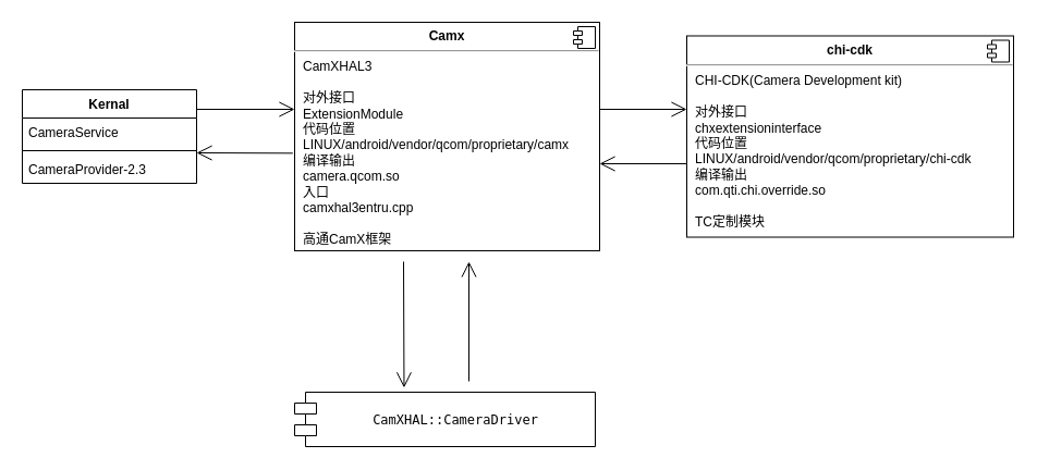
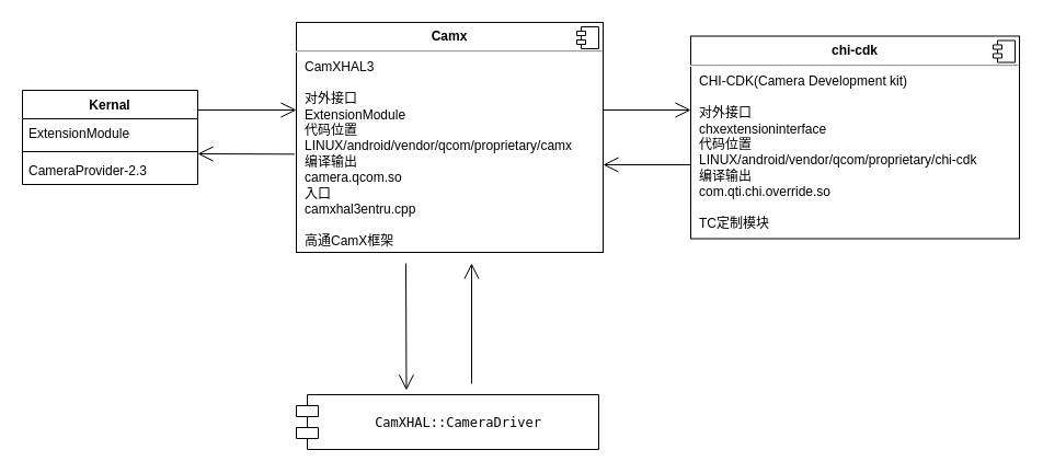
  <mxCell id="0" />
  <mxCell id="1" parent="0" />
  <mxCell id="2" value="Kernal" style="swimlane;fontStyle=1;align=center;verticalAlign=top;childLayout=stackLayout;horizontal=1;startSize=26;horizontalStack=0;resizeParent=1;resizeParentMax=0;resizeLast=0;collapsible=1;marginBottom=0;whiteSpace=wrap;html=1;" vertex="1" parent="1"><mxGeometry x="20" y="82" width="160" height="86" as="geometry" /></mxCell>
- <mxCell id="3" value="CameraService" style="text;strokeColor=none;fillColor=none;align=left;verticalAlign=top;spacingLeft=4;spacingRight=4;overflow=hidden;rotatable=0;points=[[0,0.5],[1,0.5]];portConstraint=eastwest;whiteSpace=wrap;html=1;" vertex="1" parent="2"><mxGeometry y="26" width="160" height="26" as="geometry" /></mxCell>
+ <mxCell id="3" value="ExtensionModule" style="text;strokeColor=none;fillColor=none;align=left;verticalAlign=top;spacingLeft=4;spacingRight=4;overflow=hidden;rotatable=0;points=[[0,0.5],[1,0.5]];portConstraint=eastwest;whiteSpace=wrap;html=1;" vertex="1" parent="2"><mxGeometry y="26" width="160" height="26" as="geometry" /></mxCell>
  <mxCell id="4" value="" style="line;strokeWidth=1;fillColor=none;align=left;verticalAlign=middle;spacingTop=-1;spacingLeft=3;spacingRight=3;rotatable=0;labelPosition=right;points=[];portConstraint=eastwest;strokeColor=inherit;" vertex="1" parent="2"><mxGeometry y="52" width="160" height="8" as="geometry" /></mxCell>
  <mxCell id="5" value="CameraProvider-2.3" style="text;strokeColor=none;fillColor=none;align=left;verticalAlign=top;spacingLeft=4;spacingRight=4;overflow=hidden;rotatable=0;points=[[0,0.5],[1,0.5]];portConstraint=eastwest;whiteSpace=wrap;html=1;" vertex="1" parent="2"><mxGeometry y="60" width="160" height="26" as="geometry" /></mxCell>
  <mxCell id="6" value="&lt;p style=&quot;margin:0px;margin-top:6px;text-align:center;&quot;&gt;&lt;b&gt;Camx&lt;/b&gt;&lt;/p&gt;&lt;hr&gt;&lt;p style=&quot;margin:0px;margin-left:8px;&quot;&gt;CamXHAL3&lt;/p&gt;&lt;p style=&quot;margin:0px;margin-left:8px;&quot;&gt;&lt;br&gt;对外接口&lt;/p&gt;&lt;p style=&quot;margin:0px;margin-left:8px;&quot;&gt;ExtensionModule&lt;/p&gt;&lt;p style=&quot;margin:0px;margin-left:8px;&quot;&gt;代码位置LINUX/android/vendor/qcom/proprietary/camx&lt;/p&gt;&lt;p style=&quot;margin:0px;margin-left:8px;&quot;&gt;编译输出&lt;/p&gt;&lt;p style=&quot;margin:0px;margin-left:8px;&quot;&gt;camera.qcom.so&lt;/p&gt;&lt;p style=&quot;margin:0px;margin-left:8px;&quot;&gt;入口&lt;/p&gt;&lt;p style=&quot;margin:0px;margin-left:8px;&quot;&gt;camxhal3entru.cpp&lt;/p&gt;&lt;p style=&quot;margin:0px;margin-left:8px;&quot;&gt;&lt;br&gt;&lt;/p&gt;&lt;p style=&quot;margin:0px;margin-left:8px;&quot;&gt;高通CamX框架&lt;/p&gt;" style="align=left;overflow=fill;html=1;dropTarget=0;whiteSpace=wrap;" vertex="1" parent="1"><mxGeometry x="270" y="20" width="280" height="210" as="geometry" /></mxCell>
  <mxCell id="7" value="" style="shape=component;jettyWidth=8;jettyHeight=4;" vertex="1" parent="6"><mxGeometry x="1" width="20" height="20" relative="1" as="geometry"><mxPoint x="-24" y="4" as="offset" /></mxGeometry></mxCell>
  <mxCell id="8" value="&lt;p style=&quot;margin:0px;margin-top:6px;text-align:center;&quot;&gt;&lt;b&gt;chi-cdk&lt;/b&gt;&lt;/p&gt;&lt;hr&gt;&lt;p style=&quot;margin:0px;margin-left:8px;&quot;&gt;CHI-CDK(Camera Development kit)&lt;/p&gt;&lt;p style=&quot;margin:0px;margin-left:8px;&quot;&gt;&lt;br&gt;&lt;/p&gt;&lt;p style=&quot;margin:0px;margin-left:8px;&quot;&gt;对外接口&lt;/p&gt;&lt;p style=&quot;margin:0px;margin-left:8px;&quot;&gt;chxextensioninterface&lt;/p&gt;&lt;p style=&quot;margin:0px;margin-left:8px;&quot;&gt;代码位置&lt;/p&gt;&lt;p style=&quot;margin:0px;margin-left:8px;&quot;&gt;LINUX/android/vendor/qcom/proprietary/chi-cdk&lt;/p&gt;&lt;p style=&quot;margin:0px;margin-left:8px;&quot;&gt;编译输出&lt;/p&gt;&lt;p style=&quot;margin:0px;margin-left:8px;&quot;&gt;com.qti.chi.override.so&lt;/p&gt;&lt;p style=&quot;margin:0px;margin-left:8px;&quot;&gt;&lt;br&gt;&lt;/p&gt;&lt;p style=&quot;margin:0px;margin-left:8px;&quot;&gt;TC定制模块&lt;/p&gt;" style="align=left;overflow=fill;html=1;dropTarget=0;whiteSpace=wrap;" vertex="1" parent="1"><mxGeometry x="630" y="32.5" width="300" height="185" as="geometry" /></mxCell>
  <mxCell id="9" value="" style="shape=component;jettyWidth=8;jettyHeight=4;" vertex="1" parent="8"><mxGeometry x="1" width="20" height="20" relative="1" as="geometry"><mxPoint x="-24" y="4" as="offset" /></mxGeometry></mxCell>
  <mxCell id="10" value="&lt;pre&gt;CamXHAL::CameraDriver&lt;/pre&gt;" style="shape=module;align=left;spacingLeft=20;align=center;verticalAlign=top;whiteSpace=wrap;html=1;" vertex="1" parent="1"><mxGeometry x="270" y="360" width="276" height="50" as="geometry" /></mxCell>
  <mxCell id="11" value="" style="endArrow=open;endFill=1;endSize=12;html=1;rounded=0;" edge="1" parent="1"><mxGeometry width="160" relative="1" as="geometry"><mxPoint x="180" y="100" as="sourcePoint" /><mxPoint x="270" y="100" as="targetPoint" /></mxGeometry></mxCell>
  <mxCell id="12" value="" style="endArrow=open;endFill=1;endSize=12;html=1;rounded=0;" edge="1" parent="1"><mxGeometry width="160" relative="1" as="geometry"><mxPoint x="550" y="100" as="sourcePoint" /><mxPoint x="630" y="100" as="targetPoint" /></mxGeometry></mxCell>
  <mxCell id="13" value="" style="endArrow=open;endFill=1;endSize=12;html=1;rounded=0;entryX=0.364;entryY=-0.082;entryDx=0;entryDy=0;entryPerimeter=0;" edge="1" parent="1" target="10"><mxGeometry width="160" relative="1" as="geometry"><mxPoint x="370" y="240" as="sourcePoint" /><mxPoint x="530" y="240" as="targetPoint" /></mxGeometry></mxCell>
  <mxCell id="14" value="" style="endArrow=open;endFill=1;endSize=12;html=1;rounded=0;exitX=-0.006;exitY=0.573;exitDx=0;exitDy=0;exitPerimeter=0;" edge="1" parent="1" source="6"><mxGeometry width="160" relative="1" as="geometry"><mxPoint x="260" y="140" as="sourcePoint" /><mxPoint x="180" y="140" as="targetPoint" /></mxGeometry></mxCell>
  <mxCell id="15" value="" style="endArrow=open;endFill=1;endSize=12;html=1;rounded=0;" edge="1" parent="1"><mxGeometry width="160" relative="1" as="geometry"><mxPoint x="630" y="150" as="sourcePoint" /><mxPoint x="550" y="150" as="targetPoint" /></mxGeometry></mxCell>
  <mxCell id="16" value="" style="endArrow=open;endFill=1;endSize=12;html=1;rounded=0;" edge="1" parent="1"><mxGeometry width="160" relative="1" as="geometry"><mxPoint x="430" y="350" as="sourcePoint" /><mxPoint x="430" y="240" as="targetPoint" /></mxGeometry></mxCell>
